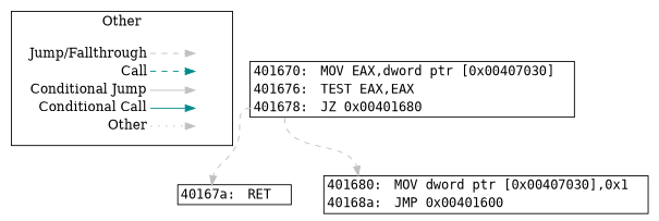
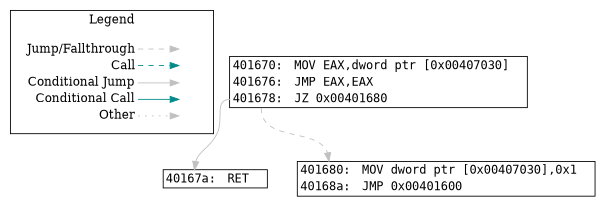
  digraph {
    newrank=true
    node [shape=plaintext]
    edge [color=gray style=dashed tailport=insn_401678]
    n1 [label=<<table border="0" cellpadding="2" cellspacing="0" cellborder="0">                   <tr><td align="right" port="i1">Jump/Fallthrough</td></tr>                   <tr><td align="right" port="i2">Call</td></tr>                   <tr><td align="right" port="i3">Conditional Jump</td></tr>                   <tr><td align="right" port="i4">Conditional Call</td></tr>                   <tr><td align="right" port="i5">Other</td></tr>                </table>>]
    n2 [label=<<table border="0" cellpadding="2" cellspacing="0" cellborder="0">                    <tr><td port="i1">&nbsp;</td></tr>                    <tr><td port="i2">&nbsp;</td></tr>                    <tr><td port="i3">&nbsp;</td></tr>                    <tr><td port="i4">&nbsp;</td></tr>                    <tr><td port="i5">&nbsp;</td></tr>                 </table>>]
-   n3 [label=<     <TABLE BORDER="1" CELLBORDER="0" CELLSPACING="0">       <TR>         <TD PORT="insn_401670" ALIGN="RIGHT"><FONT FACE="monospace">401670: </FONT></TD>         <TD ALIGN="LEFT"><FONT FACE="monospace">MOV EAX,dword ptr [0x00407030]</FONT></TD>         <TD>&nbsp;&nbsp;&nbsp;</TD> // for spacing       </TR>       <TR>         <TD PORT="insn_401676" ALIGN="RIGHT"><FONT FACE="monospace">401676: </FONT></TD>         <TD ALIGN="LEFT"><FONT FACE="monospace">TEST EAX,EAX</FONT></TD>         <TD>&nbsp;&nbsp;&nbsp;</TD> // for spacing       </TR>       <TR>         <TD PORT="insn_401678" ALIGN="RIGHT"><FONT FACE="monospace">401678: </FONT></TD>         <TD ALIGN="LEFT"><FONT FACE="monospace">JZ 0x00401680</FONT></TD>         <TD>&nbsp;&nbsp;&nbsp;</TD> // for spacing       </TR>     </TABLE>>]
+   n3 [label=<     <TABLE BORDER="1" CELLBORDER="0" CELLSPACING="0">       <TR>         <TD PORT="insn_401670" ALIGN="RIGHT"><FONT FACE="monospace">401670: </FONT></TD>         <TD ALIGN="LEFT"><FONT FACE="monospace">MOV EAX,dword ptr [0x00407030]</FONT></TD>         <TD>&nbsp;&nbsp;&nbsp;</TD> // for spacing       </TR>       <TR>         <TD PORT="insn_401676" ALIGN="RIGHT"><FONT FACE="monospace">401676: </FONT></TD>         <TD ALIGN="LEFT"><FONT FACE="monospace">JMP EAX,EAX</FONT></TD>         <TD>&nbsp;&nbsp;&nbsp;</TD> // for spacing       </TR>       <TR>         <TD PORT="insn_401678" ALIGN="RIGHT"><FONT FACE="monospace">401678: </FONT></TD>         <TD ALIGN="LEFT"><FONT FACE="monospace">JZ 0x00401680</FONT></TD>         <TD>&nbsp;&nbsp;&nbsp;</TD> // for spacing       </TR>     </TABLE>>]
    n4 [label=<     <TABLE BORDER="1" CELLBORDER="0" CELLSPACING="0">       <TR>         <TD PORT="insn_40167a" ALIGN="RIGHT"><FONT FACE="monospace">40167a: </FONT></TD>         <TD ALIGN="LEFT"><FONT FACE="monospace">RET</FONT></TD>         <TD>&nbsp;&nbsp;&nbsp;</TD> // for spacing       </TR>     </TABLE>>]
    n5 [label=<     <TABLE BORDER="1" CELLBORDER="0" CELLSPACING="0">       <TR>         <TD PORT="insn_401680" ALIGN="RIGHT"><FONT FACE="monospace">401680: </FONT></TD>         <TD ALIGN="LEFT"><FONT FACE="monospace">MOV dword ptr [0x00407030],0x1</FONT></TD>         <TD>&nbsp;&nbsp;&nbsp;</TD> // for spacing       </TR>       <TR>         <TD PORT="insn_40168a" ALIGN="RIGHT"><FONT FACE="monospace">40168a: </FONT></TD>         <TD ALIGN="LEFT"><FONT FACE="monospace">JMP 0x00401600</FONT></TD>         <TD>&nbsp;&nbsp;&nbsp;</TD> // for spacing       </TR>     </TABLE>>]
    subgraph cluster_1 {
-     label=Other
+     label=Legend
      rank=same
      n1
      n2
    }
    n1 -> n2 [headport="i1:w" tailport="i1:e"]
    n1 -> n2 [color=cyan4 headport="i2:w" tailport="i2:e"]
    n1 -> n2 [headport="i3:w" tailport="i3:e" style=""]
    n1 -> n2 [color=cyan4 headport="i4:w" tailport="i4:e" style=""]
    n1 -> n2 [headport="i5:w" style=dotted tailport="i5:e"]
-   n3 -> n4 [headport=insn_40167a]
+   n3 -> n4 [headport=insn_40167a style=solid]
    n3 -> n5 [headport=insn_401680]
  }
